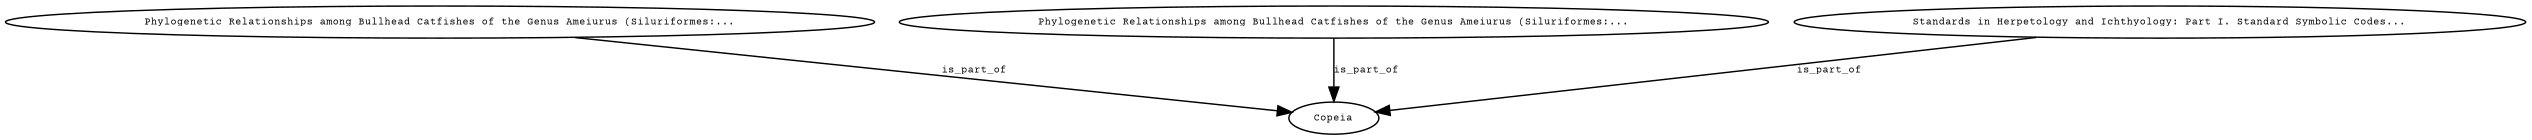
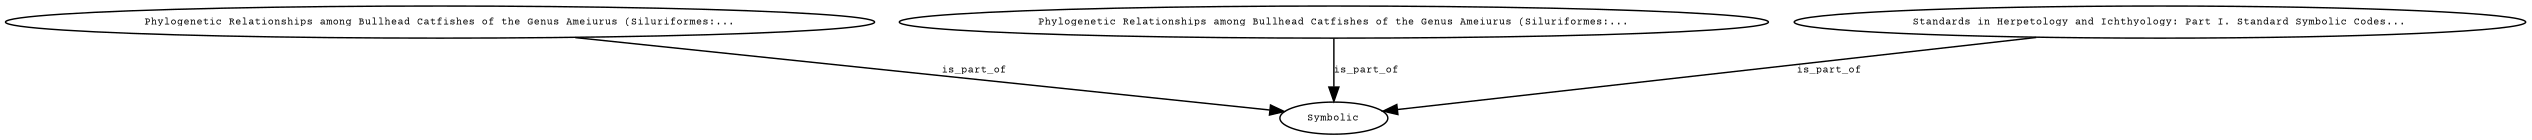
  digraph {
    fontname="Courier Prime"
    node [fontname="Courier Prime" fontsize=7]
    edge [fontname="Courier Prime" fontsize=7]
-   n1 [height=0.27433100247 label=Copeia width=0.27433100247]
+   n1 [height=0.27433100247 label=Symbolic width=0.27433100247]
    n2 [height=0.27433100247 label="Phylogenetic Relationships among Bullhead Catfishes of the Genus Ameiurus (Siluriformes:..." width=0.27433100247]
    n3 [height=0.27433100247 label="Phylogenetic Relationships among Bullhead Catfishes of the Genus Ameiurus (Siluriformes:..." width=0.27433100247]
    n4 [height=0.27433100247 label="Standards in Herpetology and Ichthyology: Part I. Standard Symbolic Codes..." width=0.27433100247]
    n2 -> n1 [label=is_part_of]
    n3 -> n1 [label=is_part_of]
    n4 -> n1 [label=is_part_of]
  }
